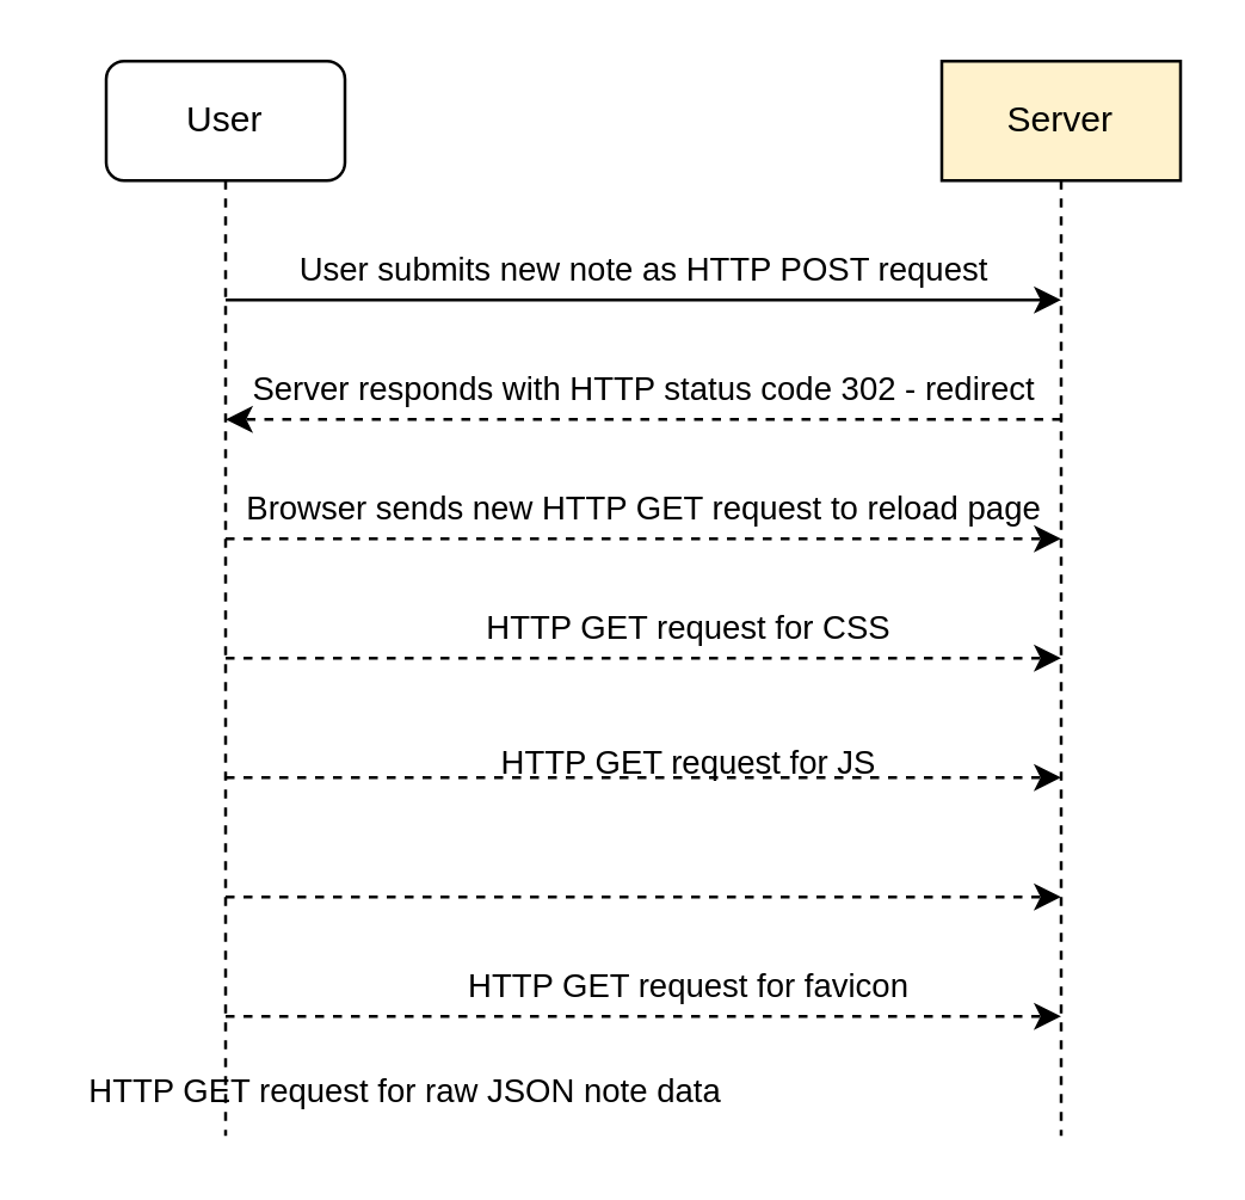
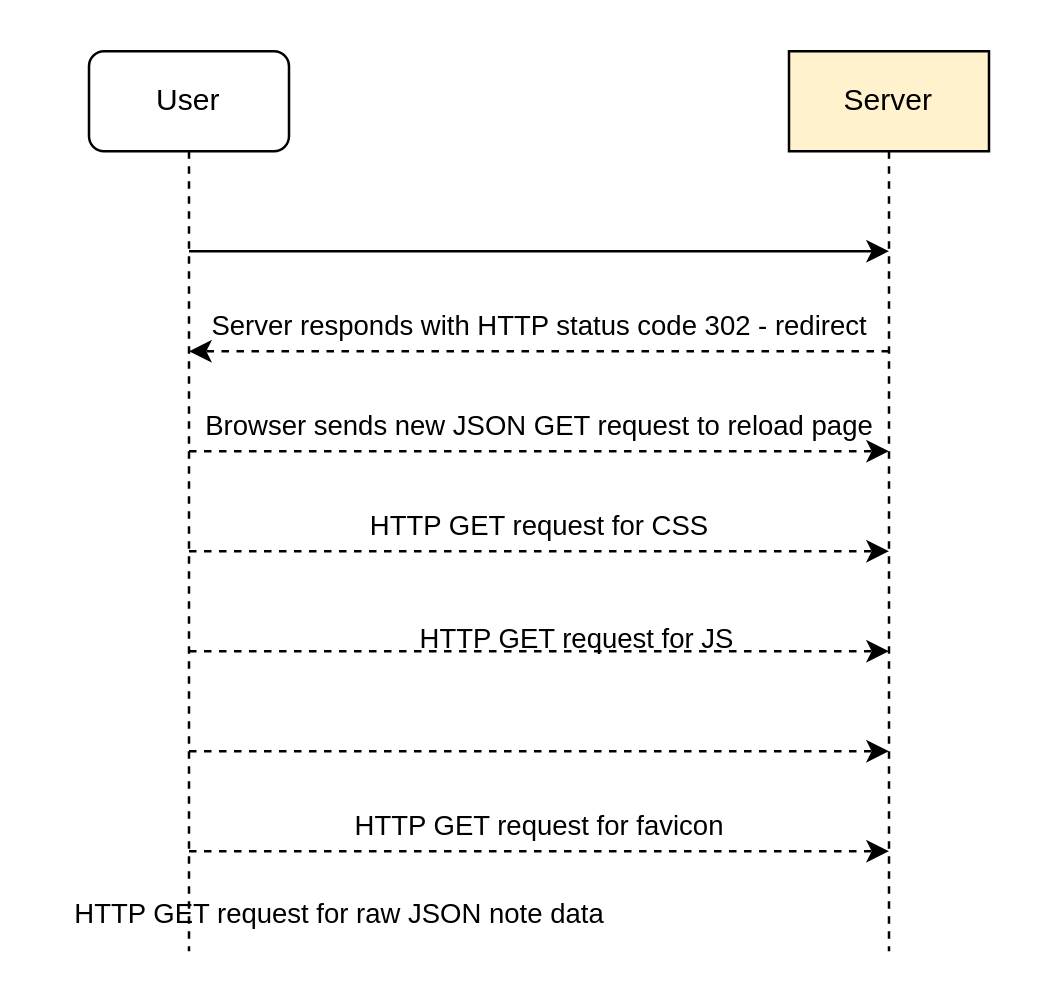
  <mxCell id="0" />
  <mxCell id="1" parent="0" />
  <mxCell id="2" style="edgeStyle=orthogonalEdgeStyle;rounded=0;orthogonalLoop=1;jettySize=auto;html=1;exitX=0.5;exitY=1;exitDx=0;exitDy=0;dashed=1;endArrow=none;endFill=0;" edge="1" parent="1" source="3"><mxGeometry relative="1" as="geometry"><mxPoint x="75" y="380" as="targetPoint" /></mxGeometry></mxCell>
  <mxCell id="3" value="&lt;div&gt;User&lt;/div&gt;" style="whiteSpace=wrap;html=1;rounded=1;" vertex="1" parent="1"><mxGeometry x="35" y="20" width="80" height="40" as="geometry" /></mxCell>
  <mxCell id="4" style="edgeStyle=orthogonalEdgeStyle;rounded=0;orthogonalLoop=1;jettySize=auto;html=1;exitX=0.5;exitY=1;exitDx=0;exitDy=0;dashed=1;endArrow=none;endFill=0;" edge="1" parent="1" source="5"><mxGeometry relative="1" as="geometry"><mxPoint x="355" y="380" as="targetPoint" /></mxGeometry></mxCell>
  <mxCell id="5" value="Server" style="rounded=0;whiteSpace=wrap;html=1;fillColor=#fff2cc;" vertex="1" parent="1"><mxGeometry x="315" y="20" width="80" height="40" as="geometry" /></mxCell>
  <mxCell id="6" value="" style="endArrow=classic;html=1;" edge="1" parent="1"><mxGeometry width="50" height="50" relative="1" as="geometry"><mxPoint x="75" y="100" as="sourcePoint" /><mxPoint x="355" y="100" as="targetPoint" /></mxGeometry></mxCell>
  <mxCell id="7" value="" style="endArrow=classic;html=1;dashed=1;" edge="1" parent="1"><mxGeometry width="50" height="50" relative="1" as="geometry"><mxPoint x="355" y="140" as="sourcePoint" /><mxPoint x="75" y="140" as="targetPoint" /></mxGeometry></mxCell>
  <mxCell id="8" value="Server responds with HTTP status code 302 - redirect" style="text;html=1;align=center;verticalAlign=middle;resizable=0;points=[];autosize=1;strokeColor=none;fontSize=11;" vertex="1" parent="1"><mxGeometry x="75" y="120" width="280" height="20" as="geometry" /></mxCell>
- <mxCell id="9" value="User submits new note as HTTP POST request" style="text;html=1;align=center;verticalAlign=middle;resizable=0;points=[];autosize=1;strokeColor=none;fontSize=11;" vertex="1" parent="1"><mxGeometry x="90" y="80" width="250" height="20" as="geometry" /></mxCell>
  <mxCell id="10" value="" style="endArrow=classic;html=1;fontSize=11;dashed=1;" edge="1" parent="1"><mxGeometry width="50" height="50" relative="1" as="geometry"><mxPoint x="75" y="180" as="sourcePoint" /><mxPoint x="355" y="180" as="targetPoint" /></mxGeometry></mxCell>
- <mxCell id="11" value="Browser sends new HTTP GET request to reload page" style="text;html=1;align=center;verticalAlign=middle;resizable=0;points=[];autosize=1;strokeColor=none;fontSize=11;" vertex="1" parent="1"><mxGeometry x="75" y="160" width="280" height="20" as="geometry" /></mxCell>
+ <mxCell id="11" value="Browser sends new JSON GET request to reload page" style="text;html=1;align=center;verticalAlign=middle;resizable=0;points=[];autosize=1;strokeColor=none;fontSize=11;" vertex="1" parent="1"><mxGeometry x="75" y="160" width="280" height="20" as="geometry" /></mxCell>
  <mxCell id="12" value="" style="endArrow=classic;html=1;dashed=1;fontSize=11;" edge="1" parent="1"><mxGeometry width="50" height="50" relative="1" as="geometry"><mxPoint x="75" y="220" as="sourcePoint" /><mxPoint x="355" y="220" as="targetPoint" /></mxGeometry></mxCell>
- <mxCell id="13" value="HTTP GET request for CSS" style="text;html=1;align=center;verticalAlign=middle;resizable=0;points=[];autosize=1;strokeColor=none;fontSize=11;" vertex="1" parent="1"><mxGeometry x="155" y="200" width="150" height="20" as="geometry" /></mxCell>
+ <mxCell id="13" value="HTTP GET request for CSS" style="text;html=1;align=center;verticalAlign=middle;resizable=0;points=[];autosize=1;strokeColor=none;fontSize=11;" vertex="1" parent="1"><mxGeometry x="140" y="200" width="150" height="20" as="geometry" /></mxCell>
  <mxCell id="14" value="" style="endArrow=classic;html=1;dashed=1;fontSize=11;" edge="1" parent="1"><mxGeometry width="50" height="50" relative="1" as="geometry"><mxPoint x="75" y="260" as="sourcePoint" /><mxPoint x="355" y="260" as="targetPoint" /></mxGeometry></mxCell>
  <mxCell id="15" value="HTTP GET request for JS" style="text;html=1;align=center;verticalAlign=middle;resizable=0;points=[];autosize=1;strokeColor=none;fontSize=11;" vertex="1" parent="1"><mxGeometry x="160" y="245" width="140" height="20" as="geometry" /></mxCell>
  <mxCell id="16" value="" style="endArrow=classic;html=1;dashed=1;fontSize=11;" edge="1" parent="1"><mxGeometry width="50" height="50" relative="1" as="geometry"><mxPoint x="75" y="300" as="sourcePoint" /><mxPoint x="355" y="300" as="targetPoint" /></mxGeometry></mxCell>
  <mxCell id="17" value="HTTP GET request for raw JSON note data" style="text;html=1;align=center;verticalAlign=middle;resizable=0;points=[];autosize=1;strokeColor=none;fontSize=11;" vertex="1" parent="1"><mxGeometry x="20" y="355" width="230" height="20" as="geometry" /></mxCell>
  <mxCell id="18" value="" style="endArrow=classic;html=1;dashed=1;fontSize=11;" edge="1" parent="1"><mxGeometry width="50" height="50" relative="1" as="geometry"><mxPoint x="75" y="340" as="sourcePoint" /><mxPoint x="355" y="340" as="targetPoint" /></mxGeometry></mxCell>
- <mxCell id="19" value="HTTP GET request for favicon" style="text;html=1;align=center;verticalAlign=middle;resizable=0;points=[];autosize=1;strokeColor=none;fontSize=11;" vertex="1" parent="1"><mxGeometry x="150" y="320" width="160" height="20" as="geometry" /></mxCell>
+ <mxCell id="19" value="HTTP GET request for favicon" style="text;html=1;align=center;verticalAlign=middle;resizable=0;points=[];autosize=1;strokeColor=none;fontSize=11;" vertex="1" parent="1"><mxGeometry x="135" y="320" width="160" height="20" as="geometry" /></mxCell>
